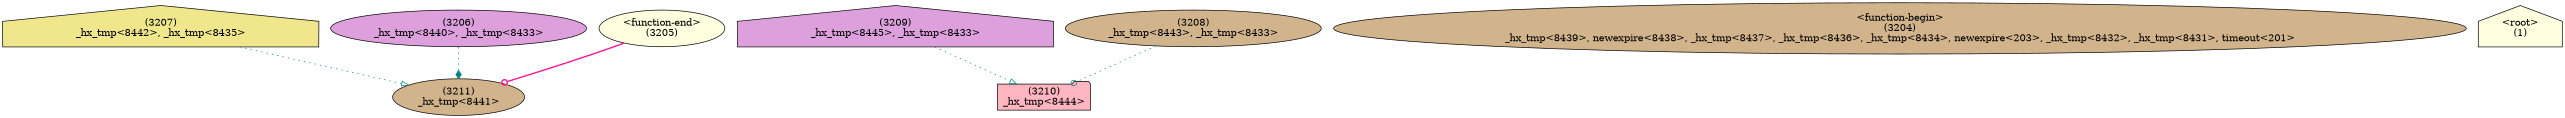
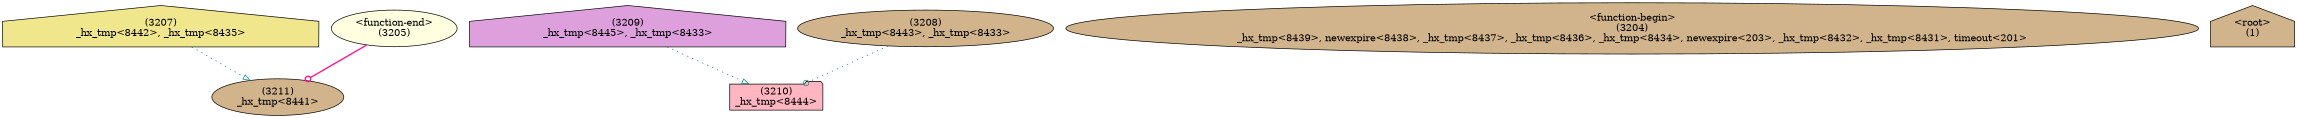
  digraph {
    node [fillcolor=tan shape=ellipse style=filled]
    edge [arrowhead=onormal color=teal style=dotted]
    n1 [label="(3211)\n_hx_tmp<8441>"]
    n2 [fillcolor=lightpink label="(3210)\n_hx_tmp<8444>" shape=folder]
    n3 [fillcolor=plum label="(3209)\n_hx_tmp<8445>, _hx_tmp<8433>" shape=house]
    n4 [label="(3208)\n_hx_tmp<8443>, _hx_tmp<8433>"]
    n5 [fillcolor=khaki label="(3207)\n_hx_tmp<8442>, _hx_tmp<8435>" shape=house]
-   n6 [fillcolor=plum label="(3206)\n_hx_tmp<8440>, _hx_tmp<8433>"]
    n7 [fillcolor=lightyellow label="<function-end>\n(3205)"]
    n8 [label="<function-begin>\n(3204)\n_hx_tmp<8439>, newexpire<8438>, _hx_tmp<8437>, _hx_tmp<8436>, _hx_tmp<8434>, newexpire<203>, _hx_tmp<8432>, _hx_tmp<8431>, timeout<201>"]
-   n9 [fillcolor=lightyellow label="<root>\n(1)" shape=house]
+   n9 [label="<root>\n(1)" shape=house]
    n3 -> n2
    n4 -> n2 [arrowhead=odot]
    n5 -> n1
-   n6 -> n1 [arrowhead=diamond]
    n7 -> n1 [arrowhead=odot color=deeppink style=bold]
  }
